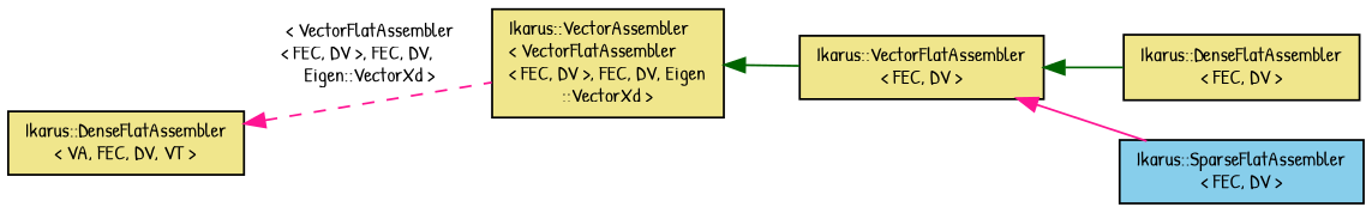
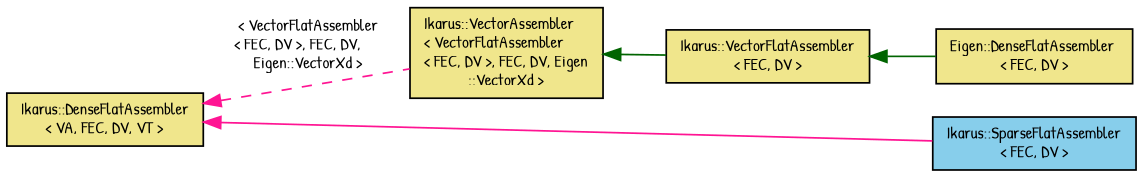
  digraph {
    fontname="Patrick Hand"
    rankdir=LR
    node [color=black fillcolor=khaki fontname="Patrick Hand" fontsize=10 shape=record style=filled]
    edge [color=deeppink dir=back fontname="Patrick Hand" fontsize=10 labelfontname=Helvetica labelfontsize=10 style=solid]
    n1 [fontcolor=black height=0.2 label="Ikarus::DenseFlatAssembler\l\< VA, FEC, DV, VT \>" width=0.4]
    n2 [height=0.2 label="Ikarus::VectorAssembler\l\< VectorFlatAssembler\l\< FEC, DV \>, FEC, DV, Eigen\l::VectorXd \>" width=0.4]
    n3 [height=0.2 label="Ikarus::VectorFlatAssembler\l\< FEC, DV \>" width=0.4]
-   n4 [height=0.2 label="Ikarus::DenseFlatAssembler\l\< FEC, DV \>" width=0.4]
+   n4 [height=0.2 label="Eigen::DenseFlatAssembler\l\< FEC, DV \>" width=0.4]
    n5 [fillcolor=skyblue height=0.2 label="Ikarus::SparseFlatAssembler\l\< FEC, DV \>" width=0.4]
    n1 -> n2 [label=" \< VectorFlatAssembler\l\< FEC, DV \>, FEC, DV,\l Eigen::VectorXd \>" style=dashed]
    n2 -> n3 [color=darkgreen]
    n3 -> n4 [color=darkgreen]
-   n3 -> n5
+   n1 -> n5
  }
